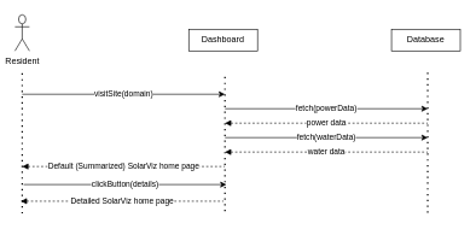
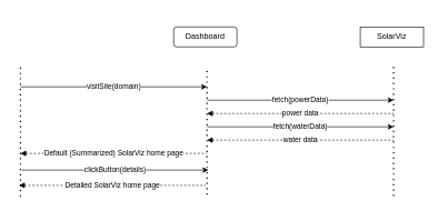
  <mxCell id="0" />
  <mxCell id="1" parent="0" />
- <mxCell id="2" value="Resident" style="shape=umlActor;verticalLabelPosition=bottom;verticalAlign=top;html=1;outlineConnect=0;rounded=0;" parent="1" vertex="1"><mxGeometry x="20" y="20" width="20" height="50" as="geometry" /></mxCell>
  <mxCell id="3" value="" style="endArrow=none;dashed=1;html=1;dashPattern=1 3;strokeWidth=2;rounded=0;" parent="1" edge="1"><mxGeometry width="50" height="50" relative="1" as="geometry"><mxPoint x="30" y="295" as="sourcePoint" /><mxPoint x="30" y="100" as="targetPoint" /></mxGeometry></mxCell>
- <mxCell id="4" value="Dashboard" style="rounded=0;whiteSpace=wrap;html=1;" parent="1" vertex="1"><mxGeometry x="260" y="40" width="95" height="30" as="geometry" /></mxCell>
+ <mxCell id="4" value="Dashboard" style="whiteSpace=wrap;html=1;rounded=1;" parent="1" vertex="1"><mxGeometry x="260" y="40" width="95" height="30" as="geometry" /></mxCell>
  <mxCell id="5" value="" style="endArrow=none;dashed=1;html=1;dashPattern=1 3;strokeWidth=2;rounded=0;" parent="1" edge="1"><mxGeometry width="50" height="50" relative="1" as="geometry"><mxPoint x="310" y="292" as="sourcePoint" /><mxPoint x="310" y="100" as="targetPoint" /></mxGeometry></mxCell>
  <mxCell id="6" value="" style="endArrow=none;dashed=1;html=1;dashPattern=1 3;strokeWidth=2;rounded=0;" parent="1" edge="1"><mxGeometry width="50" height="50" relative="1" as="geometry"><mxPoint x="590" y="294" as="sourcePoint" /><mxPoint x="590" y="100" as="targetPoint" /></mxGeometry></mxCell>
- <mxCell id="7" value="Database" style="rounded=0;whiteSpace=wrap;html=1;" parent="1" vertex="1"><mxGeometry x="540" y="40" width="95" height="30" as="geometry" /></mxCell>
+ <mxCell id="7" value="SolarViz" style="rounded=0;whiteSpace=wrap;html=1;" parent="1" vertex="1"><mxGeometry x="540" y="40" width="95" height="30" as="geometry" /></mxCell>
  <mxCell id="8" value="visitSite(domain)" style="endArrow=classic;html=1;rounded=0;" parent="1" edge="1"><mxGeometry width="50" height="50" relative="1" as="geometry"><mxPoint x="30" y="130" as="sourcePoint" /><mxPoint x="310" y="130" as="targetPoint" /></mxGeometry></mxCell>
  <mxCell id="9" value="fetch(powerData)" style="endArrow=classic;html=1;rounded=0;" parent="1" edge="1"><mxGeometry width="50" height="50" relative="1" as="geometry"><mxPoint x="310" y="150" as="sourcePoint" /><mxPoint x="590" y="150" as="targetPoint" /></mxGeometry></mxCell>
  <mxCell id="10" value="power data" style="endArrow=none;dashed=1;html=1;rounded=0;startArrow=block;startFill=1;" parent="1" edge="1"><mxGeometry width="50" height="50" relative="1" as="geometry"><mxPoint x="310" y="170" as="sourcePoint" /><mxPoint x="590" y="170" as="targetPoint" /></mxGeometry></mxCell>
  <mxCell id="11" value="fetch(waterData)" style="endArrow=classic;html=1;rounded=0;" parent="1" edge="1"><mxGeometry width="50" height="50" relative="1" as="geometry"><mxPoint x="310" y="190" as="sourcePoint" /><mxPoint x="590" y="190" as="targetPoint" /></mxGeometry></mxCell>
  <mxCell id="12" value="water data" style="endArrow=none;dashed=1;html=1;rounded=0;startArrow=block;startFill=1;" parent="1" edge="1"><mxGeometry width="50" height="50" relative="1" as="geometry"><mxPoint x="310" y="210" as="sourcePoint" /><mxPoint x="590" y="210" as="targetPoint" /></mxGeometry></mxCell>
  <mxCell id="13" value="Default (Summarized) SolarViz home page" style="endArrow=none;dashed=1;html=1;rounded=0;startArrow=block;startFill=1;" parent="1" edge="1"><mxGeometry width="50" height="50" relative="1" as="geometry"><mxPoint x="30" y="230" as="sourcePoint" /><mxPoint x="310" y="230" as="targetPoint" /></mxGeometry></mxCell>
  <mxCell id="14" value="clickButton(details)" style="endArrow=classic;html=1;rounded=0;" edge="1" parent="1"><mxGeometry width="50" height="50" relative="1" as="geometry"><mxPoint x="32" y="255" as="sourcePoint" /><mxPoint x="312" y="255" as="targetPoint" /></mxGeometry></mxCell>
  <mxCell id="15" value="Detailed SolarViz home page" style="endArrow=none;dashed=1;html=1;rounded=0;startArrow=block;startFill=1;" edge="1" parent="1"><mxGeometry width="50" height="50" relative="1" as="geometry"><mxPoint x="28" y="278" as="sourcePoint" /><mxPoint x="308" y="278" as="targetPoint" /></mxGeometry></mxCell>
